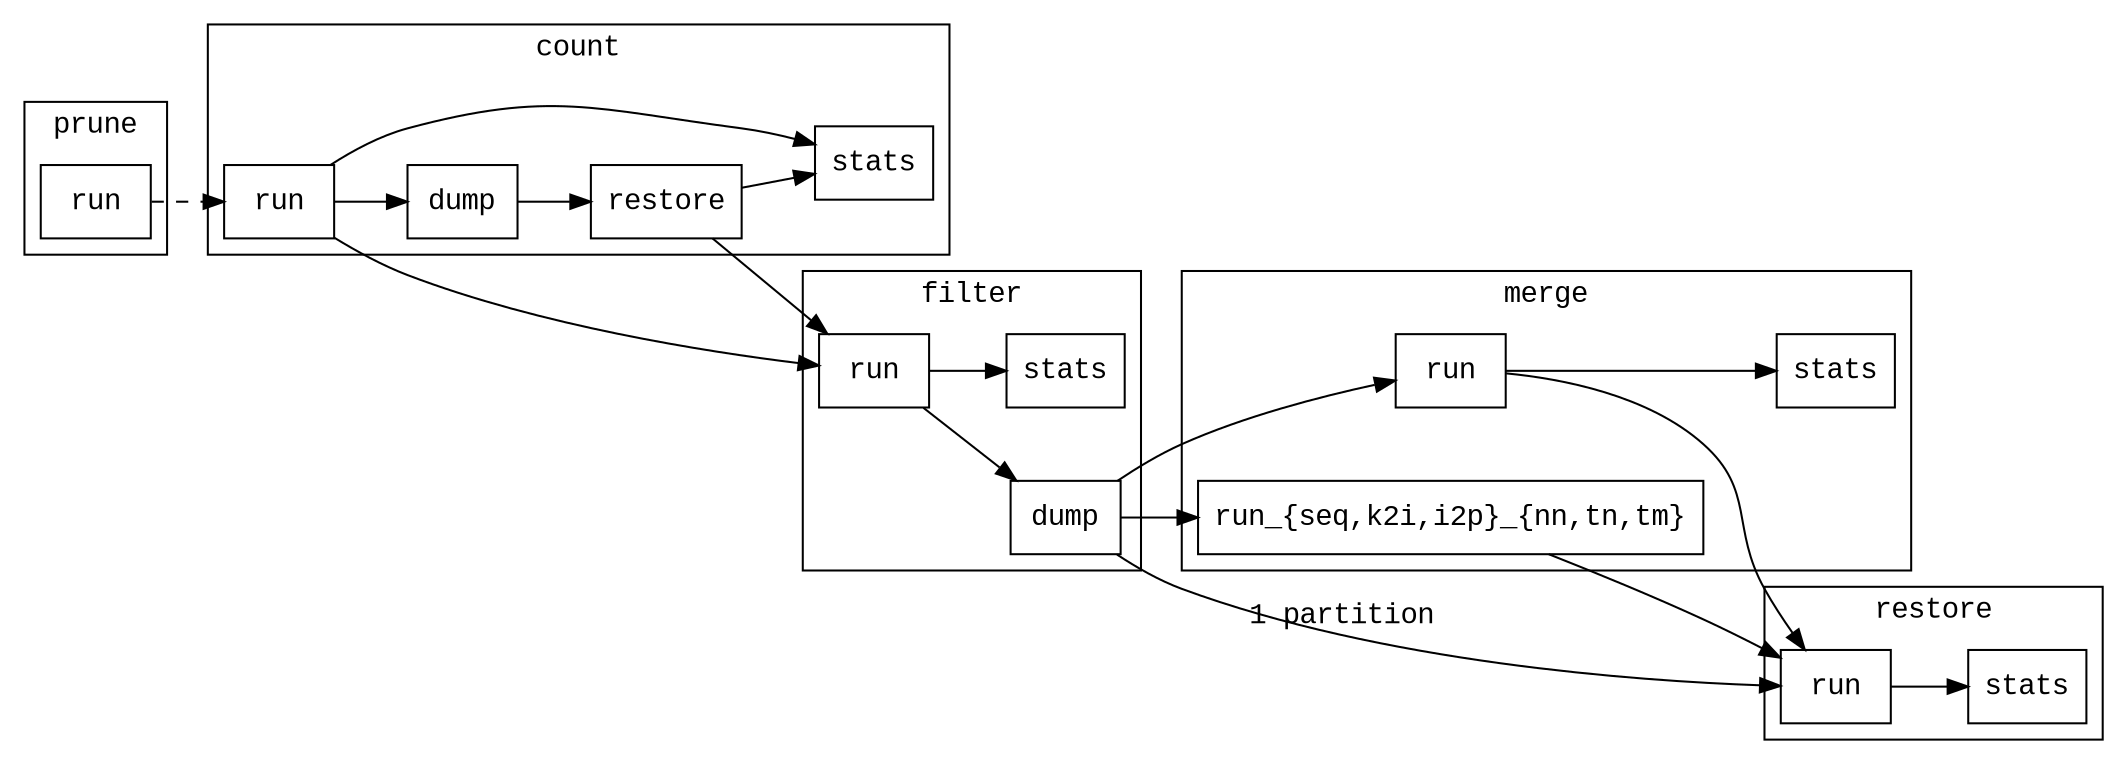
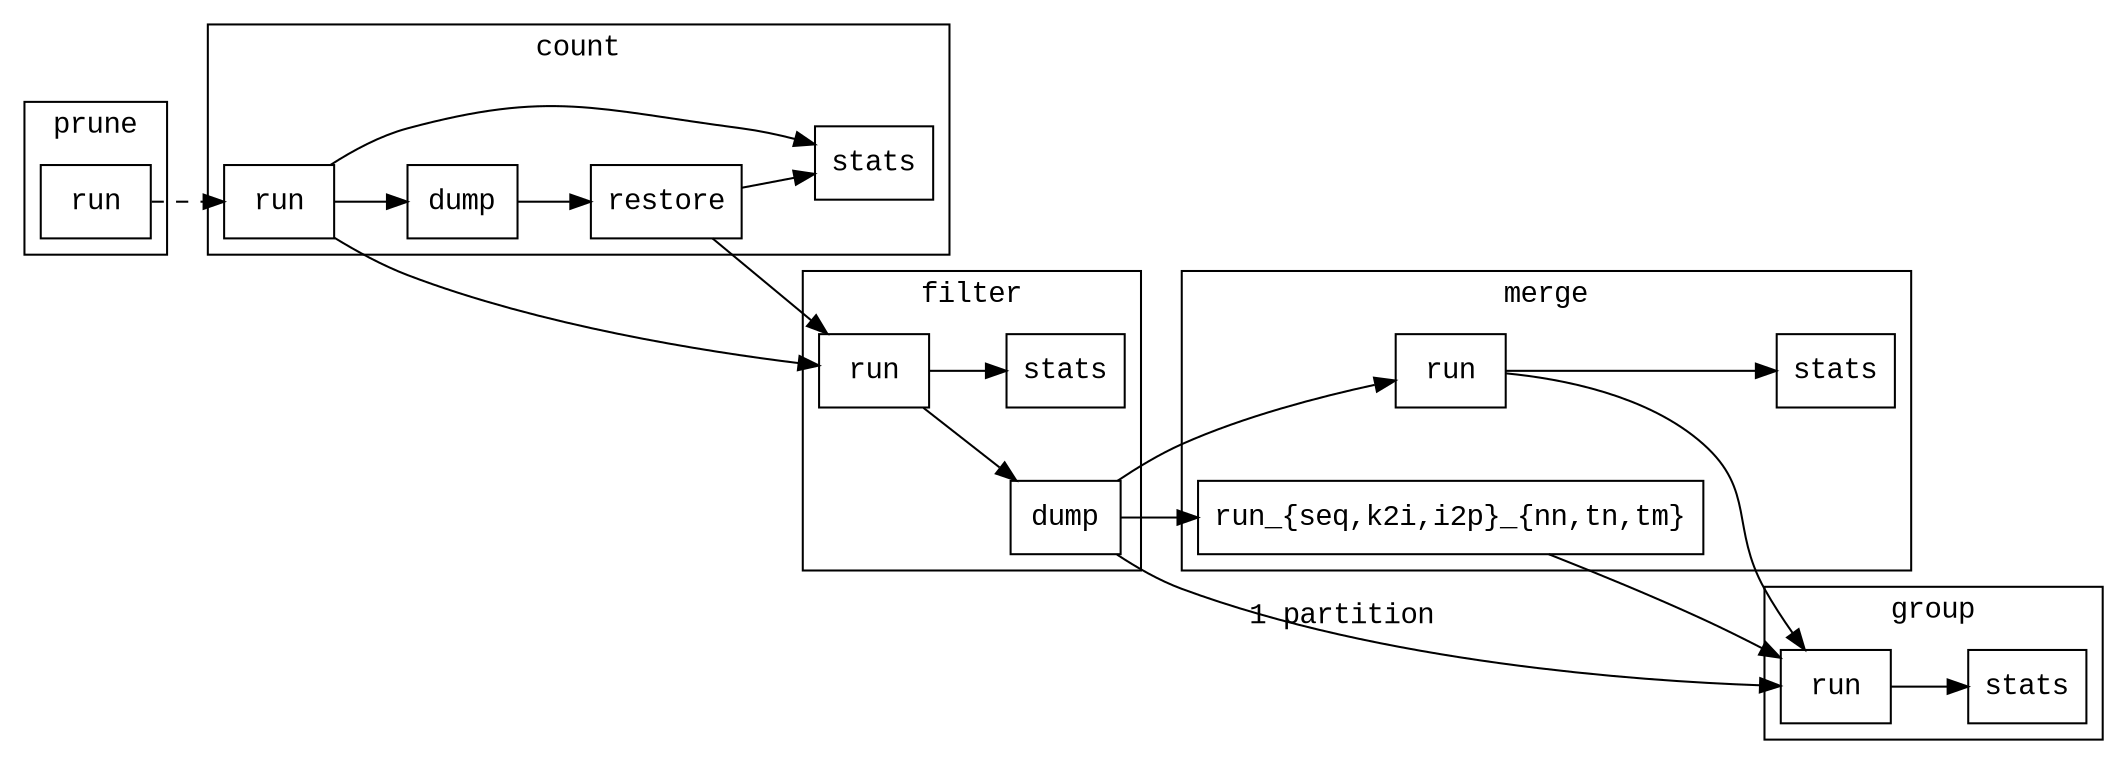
  digraph {
    fontname="Liberation Mono"
    nodesep=0.5
    rankdir=LR
    node [fontname="Liberation Mono" shape=box]
    edge [fontname="Liberation Mono"]
    n1 [label=run]
    n2 [label=run]
    n3 [label=dump]
    n4 [label=stats]
    n5 [label=restore]
    n6 [label=run]
    n7 [label=dump]
    n8 [label=stats]
    n9 [label=run]
    n10 [label="run_{seq,k2i,i2p}_{nn,tn,tm}"]
    n11 [label=stats]
    n12 [label=run]
    n13 [label=stats]
    subgraph cluster_1 {
      color=black
      label=prune
      n1
    }
    subgraph cluster_2 {
      color=black
      label=count
      n2
      n3
      n4
      n5
    }
    subgraph cluster_3 {
      color=black
      label=filter
      n6
      n7
      n8
    }
    subgraph cluster_4 {
      color=black
      label=merge
      n9
      n10
      n11
    }
    subgraph cluster_5 {
      color=black
-     label=restore
+     label=group
      n12
      n13
    }
    n1 -> n2 [style=dashed]
    n2 -> n3
    n2 -> n4
    n2 -> n6
    n3 -> n5
    n5 -> n4
    n5 -> n6
    n6 -> n7
    n6 -> n8
    n7 -> n9
    n7 -> n10
    n7 -> n12 [xlabel="1 partition"]
    n9 -> n11
    n9 -> n12
    n10 -> n12
    n12 -> n13
  }
